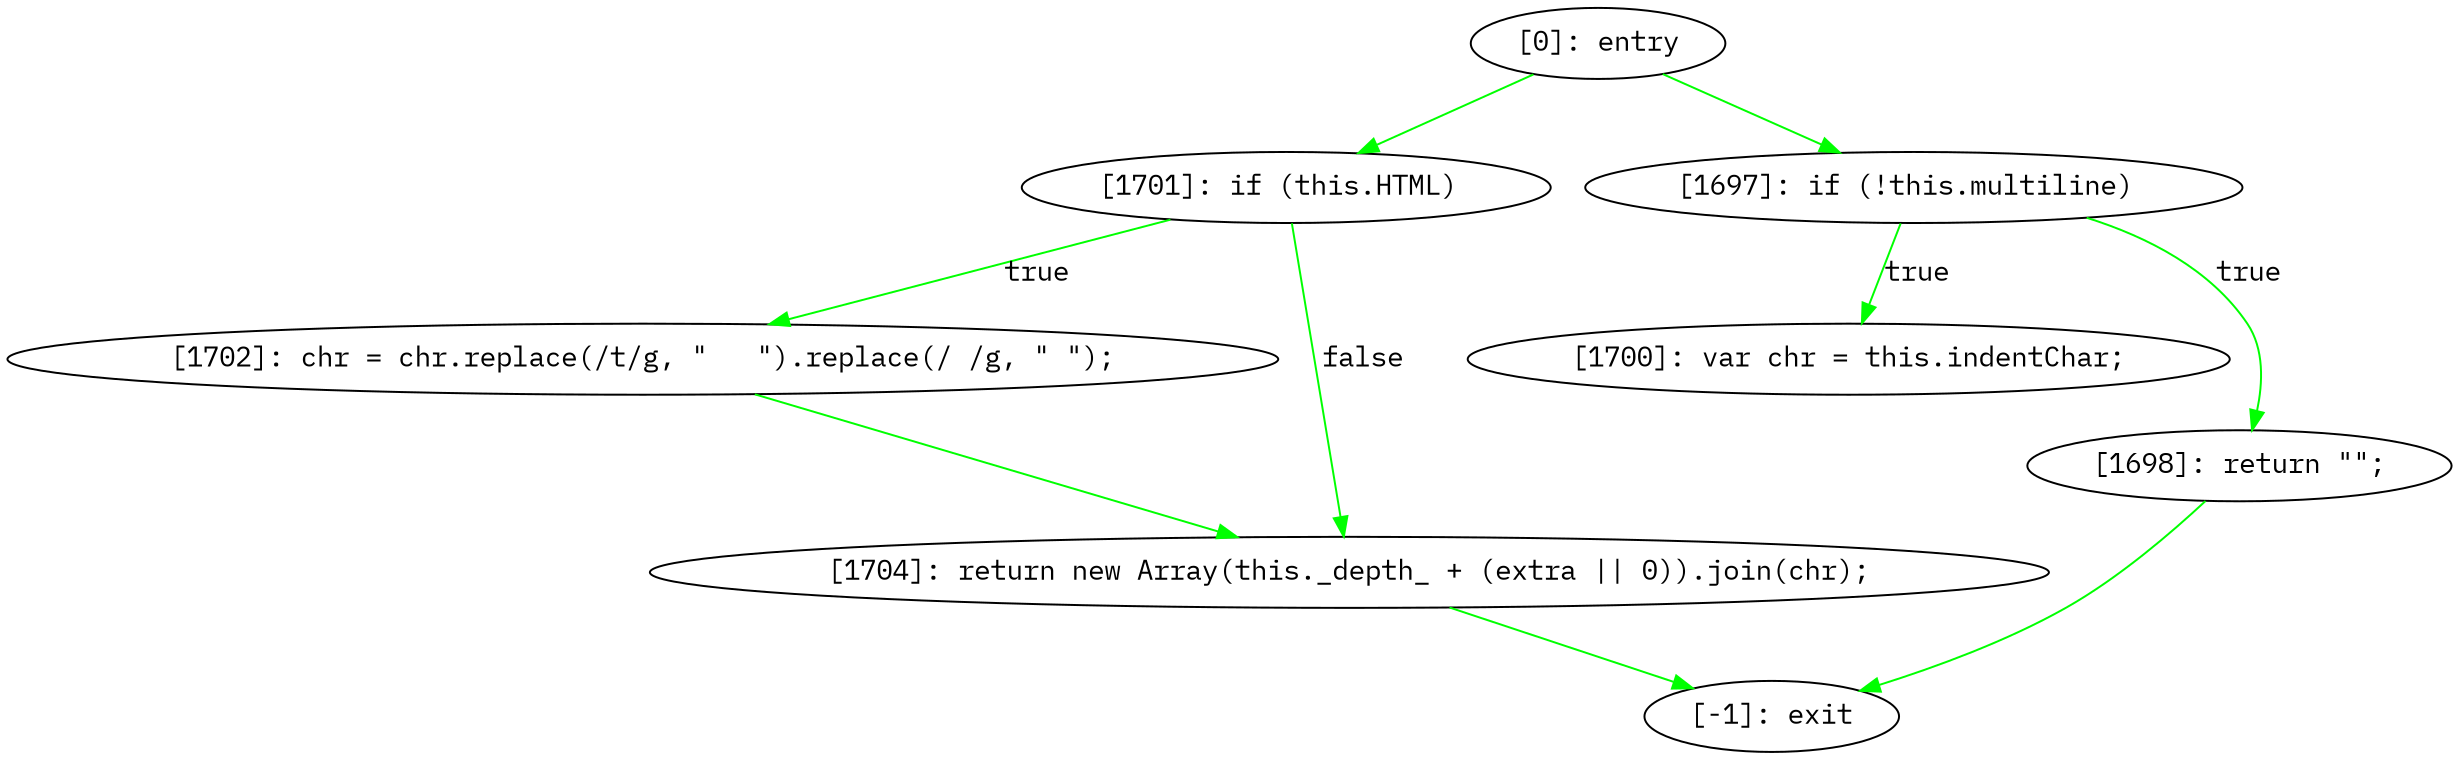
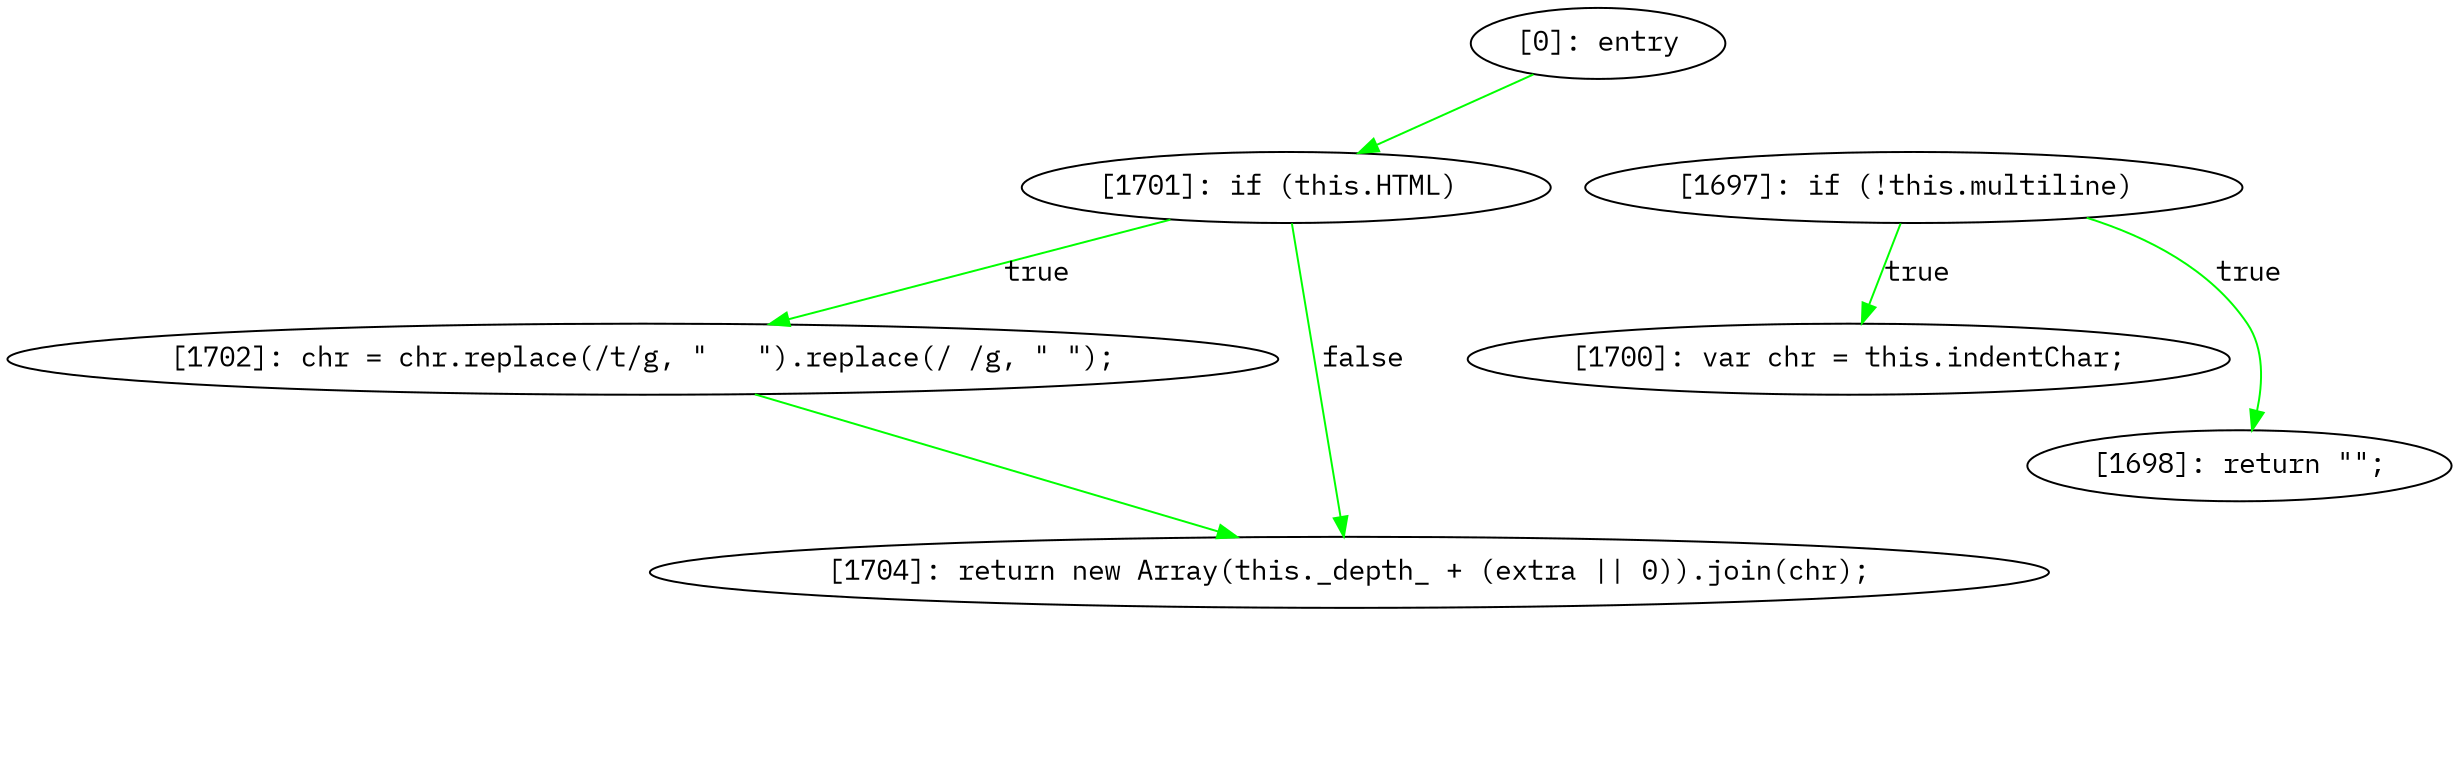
  digraph {
    fontname="IBM Plex Mono"
    node [fontname="IBM Plex Mono"]
    edge [color=green fontname="IBM Plex Mono"]
-   n1 [label="[-1]: exit"]
    n2 [label="[1702]: chr = chr.replace(/\t/g, \"   \").replace(/ /g, \"&nbsp;\");\n"]
    n3 [label="[1704]: return new Array(this._depth_ + (extra || 0)).join(chr);\n"]
    n4 [label="[1701]: if (this.HTML) "]
    n5 [label="[1700]: var chr = this.indentChar;\n"]
    n6 [label="[0]: entry"]
    n7 [label="[1697]: if (!this.multiline) "]
    n8 [label="[1698]: return \"\";\n"]
    n2 -> n3
-   n3 -> n1
    n4 -> n2 [label=true]
    n4 -> n3 [label=false]
    n6 -> n4
-   n6 -> n7
    n7 -> n5 [label=true]
    n7 -> n8 [label=true]
-   n8 -> n1
  }
